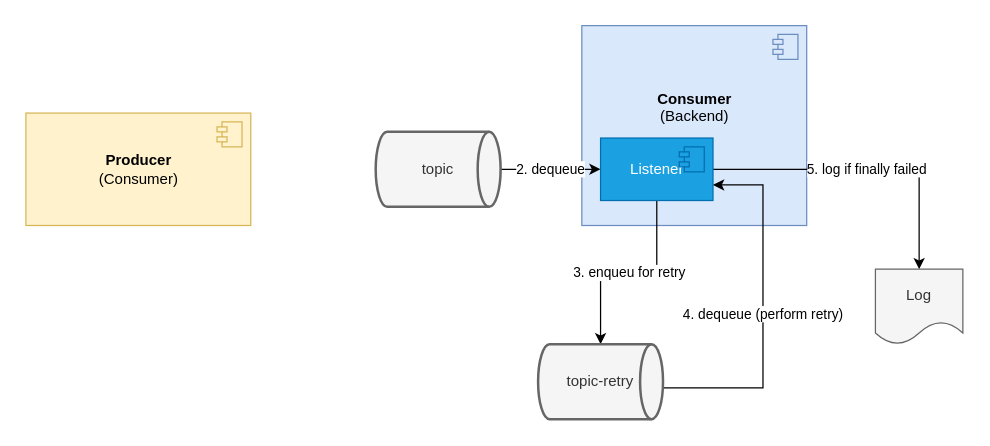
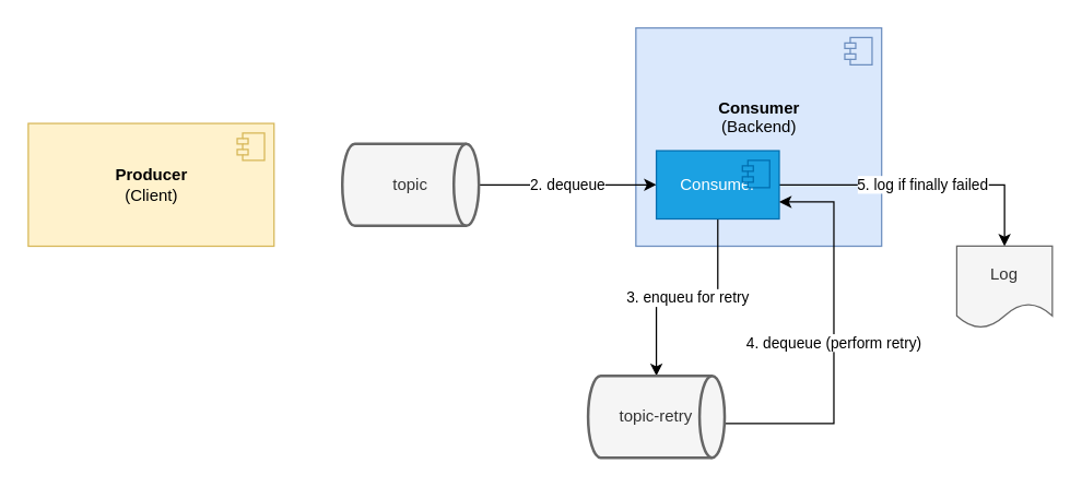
  <mxCell id="0" />
  <mxCell id="1" parent="0" />
  <mxCell id="2" value="&lt;b&gt;Consumer&lt;/b&gt;&lt;br&gt;(Backend)&lt;br&gt;&lt;br&gt;&lt;br&gt;" style="html=1;dropTarget=0;fillColor=#dae8fc;strokeColor=#6c8ebf;" vertex="1" parent="1"><mxGeometry x="465" y="20" width="180" height="160" as="geometry" /></mxCell>
  <mxCell id="3" value="" style="shape=component;jettyWidth=8;jettyHeight=4;fillColor=#dae8fc;strokeColor=#6c8ebf;" vertex="1" parent="2"><mxGeometry x="1" width="20" height="20" relative="1" as="geometry"><mxPoint x="-27" y="7" as="offset" /></mxGeometry></mxCell>
  <mxCell id="4" value="2. dequeue" style="edgeStyle=orthogonalEdgeStyle;rounded=0;orthogonalLoop=1;jettySize=auto;html=1;entryX=0;entryY=0.5;entryDx=0;entryDy=0;" edge="1" parent="1" source="5" target="10"><mxGeometry relative="1" as="geometry" /></mxCell>
- <mxCell id="5" value="topic" style="strokeWidth=2;html=1;shape=mxgraph.flowchart.direct_data;whiteSpace=wrap;fillColor=#f5f5f5;strokeColor=#666666;fontColor=#333333;" vertex="1" parent="1"><mxGeometry x="300" y="105" width="100" height="60" as="geometry" /></mxCell>
- <mxCell id="6" value="&lt;b&gt;Producer&lt;/b&gt;&lt;br&gt;(Consumer)" style="html=1;dropTarget=0;fillColor=#fff2cc;strokeColor=#d6b656;" vertex="1" parent="1"><mxGeometry x="20" y="90" width="180" height="90" as="geometry" /></mxCell>
+ <mxCell id="5" value="topic" style="strokeWidth=2;html=1;shape=mxgraph.flowchart.direct_data;whiteSpace=wrap;fillColor=#f5f5f5;strokeColor=#666666;fontColor=#333333;" vertex="1" parent="1"><mxGeometry x="250" y="105" width="100" height="60" as="geometry" /></mxCell>
+ <mxCell id="6" value="&lt;b&gt;Producer&lt;/b&gt;&lt;br&gt;(Client)" style="html=1;dropTarget=0;fillColor=#fff2cc;strokeColor=#d6b656;" vertex="1" parent="1"><mxGeometry x="20" y="90" width="180" height="90" as="geometry" /></mxCell>
  <mxCell id="7" value="" style="shape=component;jettyWidth=8;jettyHeight=4;fillColor=#fff2cc;strokeColor=#d6b656;" vertex="1" parent="6"><mxGeometry x="1" width="20" height="20" relative="1" as="geometry"><mxPoint x="-27" y="7" as="offset" /></mxGeometry></mxCell>
  <mxCell id="8" value="3. enqueu for retry" style="edgeStyle=orthogonalEdgeStyle;rounded=0;orthogonalLoop=1;jettySize=auto;html=1;entryX=0.5;entryY=0;entryDx=0;entryDy=0;entryPerimeter=0;" edge="1" parent="1" source="10" target="13"><mxGeometry relative="1" as="geometry" /></mxCell>
  <mxCell id="9" value="5. log if finally failed" style="edgeStyle=orthogonalEdgeStyle;rounded=0;orthogonalLoop=1;jettySize=auto;html=1;entryX=0.5;entryY=0;entryDx=0;entryDy=0;" edge="1" parent="1" source="10" target="14"><mxGeometry relative="1" as="geometry" /></mxCell>
- <mxCell id="10" value="Listener" style="html=1;dropTarget=0;fillColor=#1ba1e2;strokeColor=#006EAF;fontColor=#ffffff;" vertex="1" parent="1"><mxGeometry x="480" y="110" width="90" height="50" as="geometry" /></mxCell>
+ <mxCell id="10" value="Consumer" style="html=1;dropTarget=0;fillColor=#1ba1e2;strokeColor=#006EAF;fontColor=#ffffff;" vertex="1" parent="1"><mxGeometry x="480" y="110" width="90" height="50" as="geometry" /></mxCell>
  <mxCell id="11" value="" style="shape=component;jettyWidth=8;jettyHeight=4;fillColor=#1ba1e2;strokeColor=#006EAF;fontColor=#ffffff;" vertex="1" parent="10"><mxGeometry x="1" width="20" height="20" relative="1" as="geometry"><mxPoint x="-27" y="7" as="offset" /></mxGeometry></mxCell>
  <mxCell id="12" value="4. dequeue (perform retry)" style="edgeStyle=orthogonalEdgeStyle;rounded=0;orthogonalLoop=1;jettySize=auto;html=1;entryX=1;entryY=0.75;entryDx=0;entryDy=0;exitX=1;exitY=0.5;exitDx=0;exitDy=0;exitPerimeter=0;" edge="1" parent="1" source="13" target="10"><mxGeometry relative="1" as="geometry"><Array as="points"><mxPoint x="610" y="310" /><mxPoint x="610" y="148" /></Array></mxGeometry></mxCell>
  <mxCell id="13" value="topic-retry" style="strokeWidth=2;html=1;shape=mxgraph.flowchart.direct_data;whiteSpace=wrap;fillColor=#f5f5f5;strokeColor=#666666;fontColor=#333333;" vertex="1" parent="1"><mxGeometry x="430" y="275" width="100" height="60" as="geometry" /></mxCell>
- <mxCell id="14" value="Log" style="shape=document;whiteSpace=wrap;html=1;boundedLbl=1;fillColor=#f5f5f5;strokeColor=#666666;fontColor=#333333;" vertex="1" parent="1"><mxGeometry x="700" y="215" width="70" height="60" as="geometry" /></mxCell>
+ <mxCell id="14" value="Log" style="shape=document;whiteSpace=wrap;html=1;boundedLbl=1;fillColor=#f5f5f5;strokeColor=#666666;fontColor=#333333;" vertex="1" parent="1"><mxGeometry x="700" y="180" width="70" height="60" as="geometry" /></mxCell>
